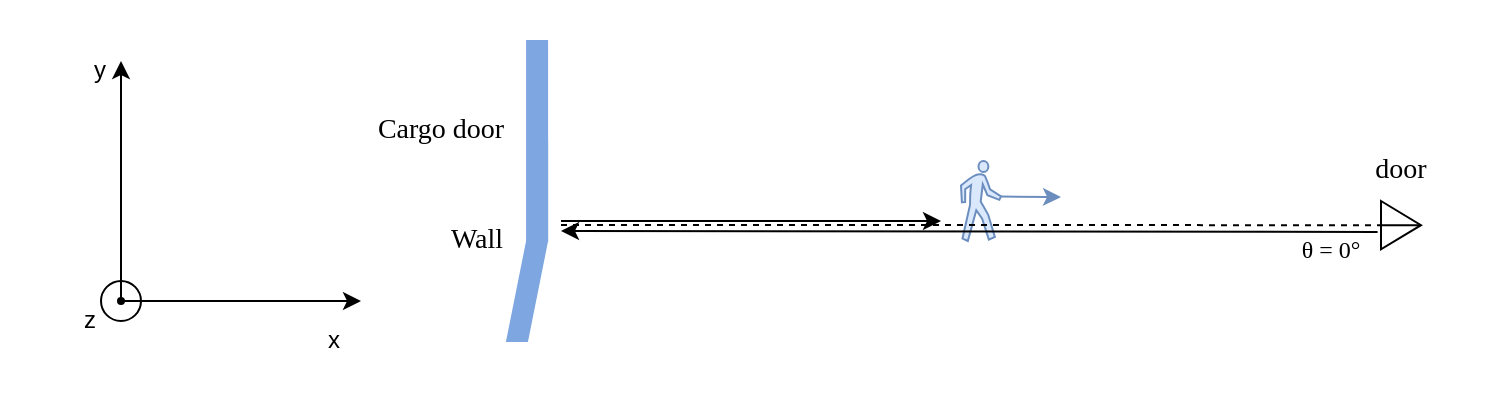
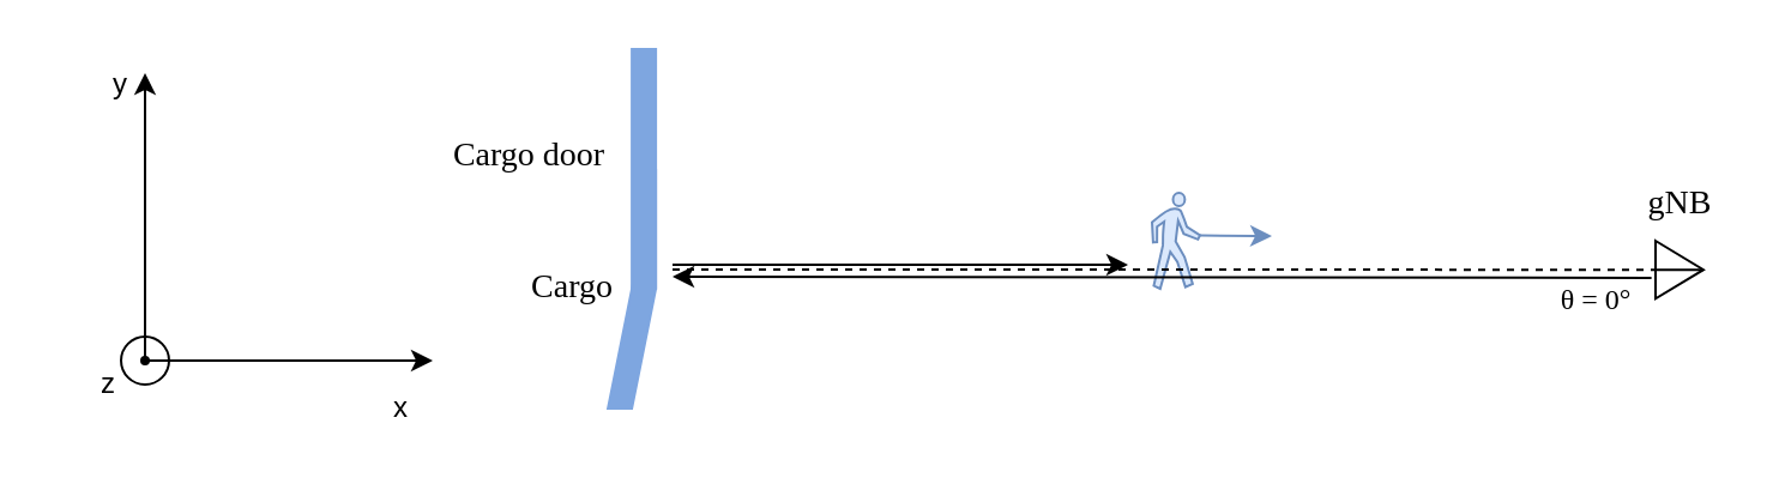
  <mxCell id="0" />
  <mxCell id="1" parent="0" />
  <mxCell id="2" value="&lt;font style=&quot;font-size: 14px;&quot; face=&quot;LM Sans&quot;&gt;Cargo door&lt;/font&gt;" style="text;html=1;align=center;verticalAlign=middle;resizable=0;points=[];autosize=1;strokeColor=none;fillColor=none;" parent="1" vertex="1"><mxGeometry x="175" y="50" width="90" height="30" as="geometry" /></mxCell>
  <mxCell id="3" value="" style="triangle;whiteSpace=wrap;html=1;rotation=0;" parent="1" vertex="1"><mxGeometry x="690" y="100" width="20" height="24.15" as="geometry" /></mxCell>
  <mxCell id="4" value="" style="endArrow=none;html=1;rounded=0;entryX=0;entryY=0.5;entryDx=0;entryDy=0;exitX=1;exitY=0.5;exitDx=0;exitDy=0;" parent="1" source="3" target="3" edge="1"><mxGeometry width="50" height="50" relative="1" as="geometry"><mxPoint x="510" y="200" as="sourcePoint" /><mxPoint x="680" y="120" as="targetPoint" /></mxGeometry></mxCell>
- <mxCell id="5" value="&lt;font style=&quot;font-size: 14px;&quot; face=&quot;LM Sans&quot;&gt;door&lt;/font&gt;" style="text;html=1;align=center;verticalAlign=middle;resizable=0;points=[];autosize=1;strokeColor=none;fillColor=none;" parent="1" vertex="1"><mxGeometry x="675" y="70" width="50" height="30" as="geometry" /></mxCell>
- <mxCell id="6" value="&lt;font style=&quot;font-size: 14px;&quot; face=&quot;LM Sans&quot;&gt;Wall&lt;/font&gt;" style="text;html=1;align=center;verticalAlign=middle;resizable=0;points=[];autosize=1;strokeColor=none;fillColor=none;" parent="1" vertex="1"><mxGeometry x="213.05" y="105" width="50" height="30" as="geometry" /></mxCell>
+ <mxCell id="5" value="&lt;font style=&quot;font-size: 14px;&quot; face=&quot;LM Sans&quot;&gt;gNB&lt;/font&gt;" style="text;html=1;align=center;verticalAlign=middle;resizable=0;points=[];autosize=1;strokeColor=none;fillColor=none;" parent="1" vertex="1"><mxGeometry x="675" y="70" width="50" height="30" as="geometry" /></mxCell>
+ <mxCell id="6" value="&lt;font style=&quot;font-size: 14px;&quot; face=&quot;LM Sans&quot;&gt;Cargo&lt;/font&gt;" style="text;html=1;align=center;verticalAlign=middle;resizable=0;points=[];autosize=1;strokeColor=none;fillColor=none;" parent="1" vertex="1"><mxGeometry x="213.05" y="105" width="50" height="30" as="geometry" /></mxCell>
  <mxCell id="7" value="" style="endArrow=classic;html=1;rounded=0;startArrow=oval;startFill=1;endSize=6;startSize=3;" parent="1" edge="1"><mxGeometry width="50" height="50" relative="1" as="geometry"><mxPoint x="60" y="150" as="sourcePoint" /><mxPoint x="180" y="150" as="targetPoint" /></mxGeometry></mxCell>
  <mxCell id="8" value="" style="endArrow=classic;html=1;rounded=0;" parent="1" edge="1"><mxGeometry width="50" height="50" relative="1" as="geometry"><mxPoint x="60" y="150" as="sourcePoint" /><mxPoint x="60" y="30" as="targetPoint" /></mxGeometry></mxCell>
  <mxCell id="9" value="" style="ellipse;whiteSpace=wrap;html=1;aspect=fixed;fillColor=none;connectable=1;allowArrows=0;" parent="1" vertex="1"><mxGeometry x="50" y="140" width="20" height="20" as="geometry" /></mxCell>
  <mxCell id="10" value="x" style="text;strokeColor=none;align=center;fillColor=none;html=1;verticalAlign=middle;whiteSpace=wrap;rounded=0;" parent="1" vertex="1"><mxGeometry x="136.95" y="160" width="60" height="20" as="geometry" /></mxCell>
  <mxCell id="11" value="y" style="text;strokeColor=none;align=center;fillColor=none;html=1;verticalAlign=middle;whiteSpace=wrap;rounded=0;" parent="1" vertex="1"><mxGeometry x="20" y="20" width="60" height="30" as="geometry" /></mxCell>
  <mxCell id="12" value="z" style="text;strokeColor=none;align=center;fillColor=none;html=1;verticalAlign=middle;whiteSpace=wrap;rounded=0;" parent="1" vertex="1"><mxGeometry x="20" y="150" width="50" height="20" as="geometry" /></mxCell>
  <mxCell id="13" value="&lt;font face=&quot;LM Sans&quot;&gt;θ = 0°&lt;/font&gt;" style="text;html=1;align=center;verticalAlign=middle;resizable=0;points=[];autosize=1;strokeColor=none;fillColor=none;" parent="1" vertex="1"><mxGeometry x="640" y="110" width="50" height="30" as="geometry" /></mxCell>
  <mxCell id="14" value="" style="shape=mxgraph.signs.people.walking;html=1;pointerEvents=1;fillColor=#dae8fc;strokeColor=#6c8ebf;verticalLabelPosition=bottom;verticalAlign=top;align=center;sketch=0;" vertex="1" parent="1"><mxGeometry x="480" y="80" width="20" height="40" as="geometry" /></mxCell>
  <mxCell id="15" value="" style="endArrow=none;dashed=1;html=1;rounded=0;entryX=0;entryY=0.5;entryDx=0;entryDy=0;" edge="1" parent="1" target="3"><mxGeometry width="50" height="50" relative="1" as="geometry"><mxPoint x="280" y="112" as="sourcePoint" /><mxPoint x="690" y="110" as="targetPoint" /></mxGeometry></mxCell>
  <mxCell id="16" value="" style="endArrow=classic;html=1;rounded=0;exitX=1;exitY=0.445;exitDx=0;exitDy=0;exitPerimeter=0;fillColor=#dae8fc;strokeColor=#6c8ebf;" edge="1" parent="1" source="14"><mxGeometry width="50" height="50" relative="1" as="geometry"><mxPoint x="400" y="140" as="sourcePoint" /><mxPoint x="530" y="98" as="targetPoint" /></mxGeometry></mxCell>
  <mxCell id="17" value="" style="endArrow=classic;html=1;rounded=0;exitX=-0.085;exitY=0.64;exitDx=0;exitDy=0;exitPerimeter=0;" edge="1" parent="1" source="3"><mxGeometry width="50" height="50" relative="1" as="geometry"><mxPoint x="680" y="120" as="sourcePoint" /><mxPoint x="280" y="115" as="targetPoint" /></mxGeometry></mxCell>
  <mxCell id="18" value="" style="endArrow=classic;html=1;rounded=0;" edge="1" parent="1"><mxGeometry width="50" height="50" relative="1" as="geometry"><mxPoint x="280" y="110" as="sourcePoint" /><mxPoint x="470" y="110" as="targetPoint" /></mxGeometry></mxCell>
  <mxCell id="19" value="" style="verticalLabelPosition=bottom;verticalAlign=top;html=1;shape=mxgraph.basic.diag_stripe;dx=10;rotation=0;fillColor=#7EA6E0;strokeColor=#7EA6E0;" vertex="1" parent="1"><mxGeometry x="253.05" y="70" width="20" height="100" as="geometry" /></mxCell>
  <mxCell id="20" value="" style="verticalLabelPosition=bottom;html=1;verticalAlign=top;align=center;shape=mxgraph.floorplan.wall;fillColor=#7EA6E0;direction=south;strokeColor=#7EA6E0;" vertex="1" parent="1"><mxGeometry x="263.05" y="20" width="10" height="100" as="geometry" /></mxCell>
